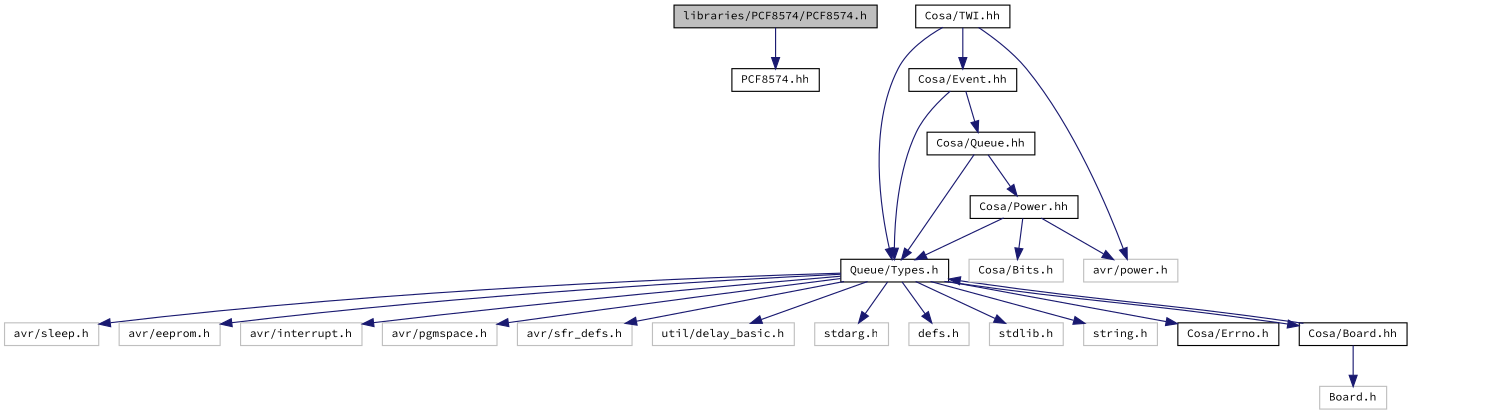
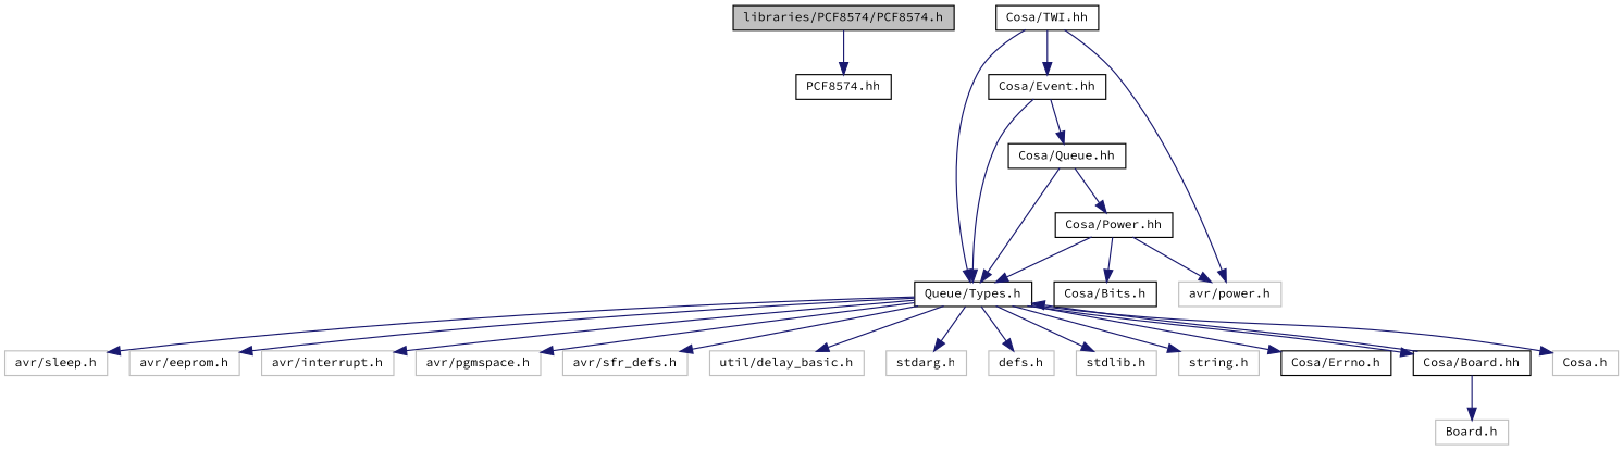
  digraph {
    fontname="Source Code Pro"
    node [color=grey75 fillcolor=white fontname="Source Code Pro" fontsize=10 shape=record style=filled]
    edge [color=midnightblue fontname="Source Code Pro" fontsize=10 labelfontname=Helvetica labelfontsize=10 style=solid]
    n1 [color=black fillcolor=grey75 fontcolor=black height=0.2 label="libraries/PCF8574/PCF8574.h" width=0.4]
    n2 [color=black height=0.2 label="PCF8574.hh" width=0.4]
    n3 [color=black height=0.2 label="Cosa/TWI.hh" width=0.4]
    n4 [color=black height=0.2 label="Queue/Types.h" width=0.4]
    n5 [color=black height=0.2 label="Cosa/Event.hh" width=0.4]
    n6 [height=0.2 label="avr/power.h" width=0.4]
    n7 [height=0.2 label="avr/sleep.h" width=0.4]
    n8 [height=0.2 label="avr/eeprom.h" width=0.4]
    n9 [height=0.2 label="avr/interrupt.h" width=0.4]
    n10 [height=0.2 label="avr/pgmspace.h" width=0.4]
    n11 [height=0.2 label="avr/sfr_defs.h" width=0.4]
    n12 [height=0.2 label="util/delay_basic.h" width=0.4]
    n13 [height=0.2 label="stdarg.h" width=0.4]
    n14 [height=0.2 label="defs.h" width=0.4]
    n15 [height=0.2 label="stdlib.h" width=0.4]
    n16 [height=0.2 label="string.h" width=0.4]
    n17 [color=black height=0.2 label="Cosa/Errno.h" width=0.4]
    n18 [color=black height=0.2 label="Cosa/Board.hh" width=0.4]
+   n19 [height=0.2 label="Cosa.h" width=0.4]
    n20 [color=black height=0.2 label="Cosa/Queue.hh" width=0.4]
    n21 [height=0.2 label="Board.h" width=0.4]
    n22 [color=black height=0.2 label="Cosa/Power.hh" width=0.4]
-   n23 [height=0.2 label="Cosa/Bits.h" width=0.4]
+   n23 [color=black height=0.2 label="Cosa/Bits.h" width=0.4]
    n1 -> n2
    n3 -> n4
    n3 -> n5
    n3 -> n6
    n4 -> n7
    n4 -> n8
    n4 -> n9
    n4 -> n10
    n4 -> n11
    n4 -> n12
    n4 -> n13
    n4 -> n14
    n4 -> n15
    n4 -> n16
    n4 -> n17
    n4 -> n18
+   n4 -> n19
    n5 -> n4
    n5 -> n20
    n18 -> n4
    n18 -> n21
    n20 -> n4
    n20 -> n22
    n22 -> n4
    n22 -> n6
    n22 -> n23
  }
